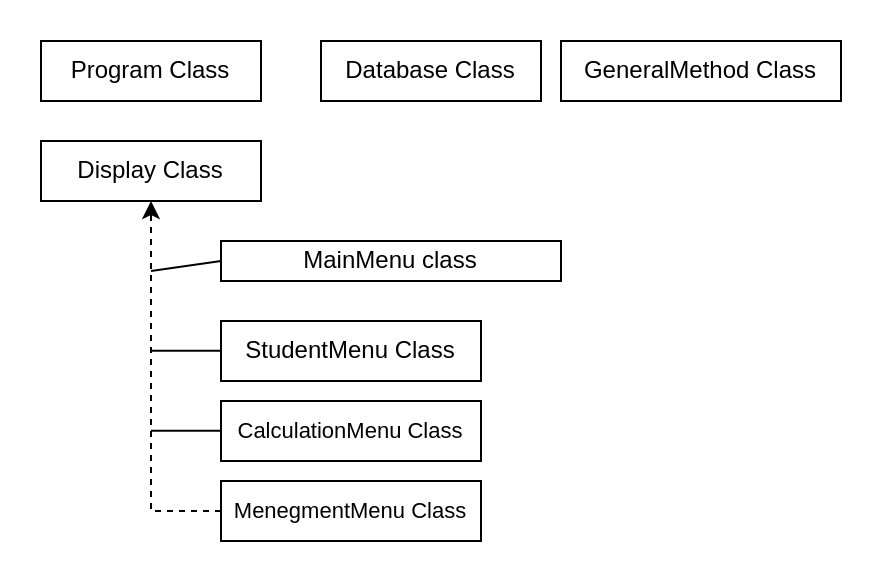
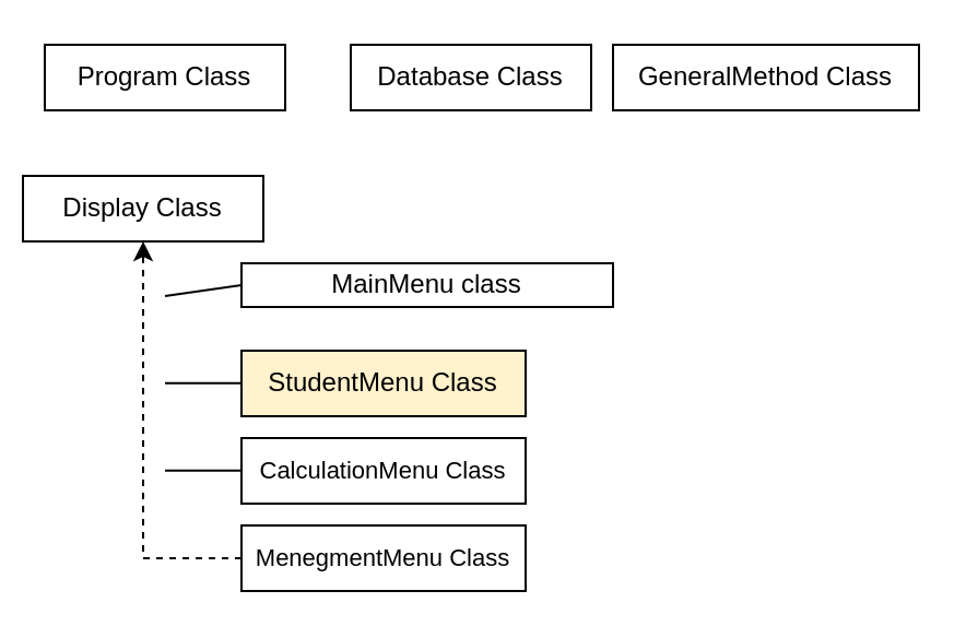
  <mxCell id="0" />
  <mxCell id="1" parent="0" />
  <mxCell id="2" value="Program Class" style="rounded=0;whiteSpace=wrap;html=1;" vertex="1" parent="1"><mxGeometry x="20" y="20" width="110" height="30" as="geometry" /></mxCell>
- <mxCell id="3" value="Display Class" style="rounded=0;whiteSpace=wrap;html=1;" vertex="1" parent="1"><mxGeometry x="20" y="70" width="110" height="30" as="geometry" /></mxCell>
+ <mxCell id="3" value="Display Class" style="rounded=0;whiteSpace=wrap;html=1;" vertex="1" parent="1"><mxGeometry x="10" y="80" width="110" height="30" as="geometry" /></mxCell>
  <mxCell id="4" value="MainMenu class" style="rounded=0;whiteSpace=wrap;html=1;align=center;" vertex="1" parent="1"><mxGeometry x="110" y="120" width="170" height="20" as="geometry" /></mxCell>
- <mxCell id="5" value="StudentMenu Class" style="rounded=0;whiteSpace=wrap;html=1;align=center;" vertex="1" parent="1"><mxGeometry x="110" y="160" width="130" height="30" as="geometry" /></mxCell>
+ <mxCell id="5" value="StudentMenu Class" style="rounded=0;whiteSpace=wrap;html=1;align=center;fillColor=#fff2cc;" vertex="1" parent="1"><mxGeometry x="110" y="160" width="130" height="30" as="geometry" /></mxCell>
  <mxCell id="6" value="CalculationMenu Class" style="rounded=0;whiteSpace=wrap;html=1;align=center;fontSize=11;" vertex="1" parent="1"><mxGeometry x="110" y="200" width="130" height="30" as="geometry" /></mxCell>
  <mxCell id="7" style="edgeStyle=orthogonalEdgeStyle;rounded=0;orthogonalLoop=1;jettySize=auto;html=1;exitX=0;exitY=0.5;exitDx=0;exitDy=0;entryX=0.5;entryY=1;entryDx=0;entryDy=0;dashed=1;" edge="1" parent="1" source="8" target="3"><mxGeometry relative="1" as="geometry" /></mxCell>
  <mxCell id="8" value="MenegmentMenu Class" style="rounded=0;whiteSpace=wrap;html=1;align=center;fontSize=11;" vertex="1" parent="1"><mxGeometry x="110" y="240" width="130" height="30" as="geometry" /></mxCell>
  <mxCell id="9" value="" style="endArrow=none;html=1;rounded=0;exitX=0;exitY=0.5;exitDx=0;exitDy=0;" edge="1" parent="1" source="4"><mxGeometry width="50" height="50" relative="1" as="geometry"><mxPoint x="160" y="210" as="sourcePoint" /><mxPoint x="75" y="135" as="targetPoint" /></mxGeometry></mxCell>
  <mxCell id="10" value="" style="endArrow=none;html=1;rounded=0;exitX=0;exitY=0.5;exitDx=0;exitDy=0;" edge="1" parent="1"><mxGeometry width="50" height="50" relative="1" as="geometry"><mxPoint x="110" y="174.84" as="sourcePoint" /><mxPoint x="75" y="174.84" as="targetPoint" /></mxGeometry></mxCell>
  <mxCell id="11" value="" style="endArrow=none;html=1;rounded=0;exitX=0;exitY=0.5;exitDx=0;exitDy=0;" edge="1" parent="1"><mxGeometry width="50" height="50" relative="1" as="geometry"><mxPoint x="110" y="214.84" as="sourcePoint" /><mxPoint x="75" y="214.84" as="targetPoint" /></mxGeometry></mxCell>
  <mxCell id="12" value="GeneralMethod Class" style="rounded=0;whiteSpace=wrap;html=1;" vertex="1" parent="1"><mxGeometry x="280" y="20" width="140" height="30" as="geometry" /></mxCell>
  <mxCell id="13" value="Database Class" style="rounded=0;whiteSpace=wrap;html=1;" vertex="1" parent="1"><mxGeometry x="160" y="20" width="110" height="30" as="geometry" /></mxCell>
